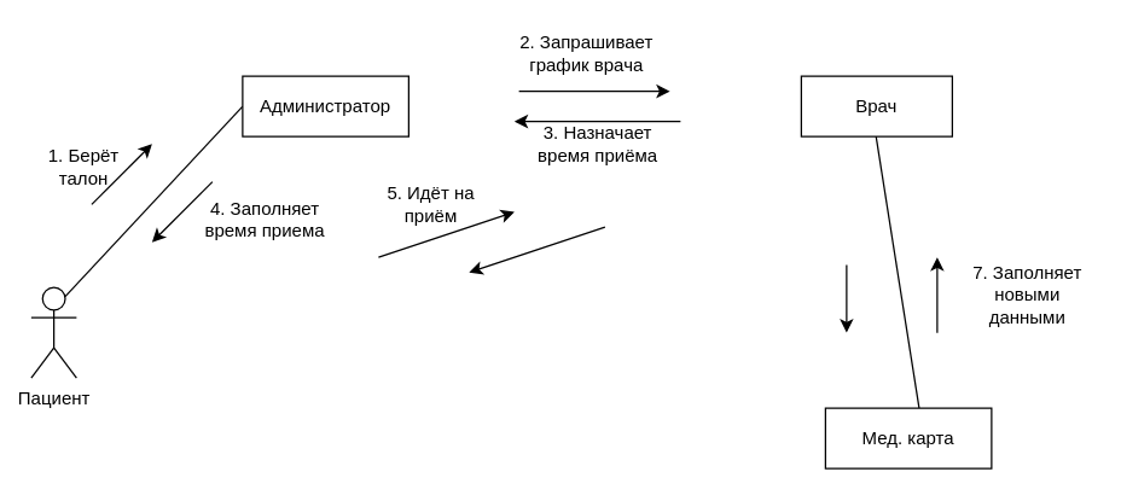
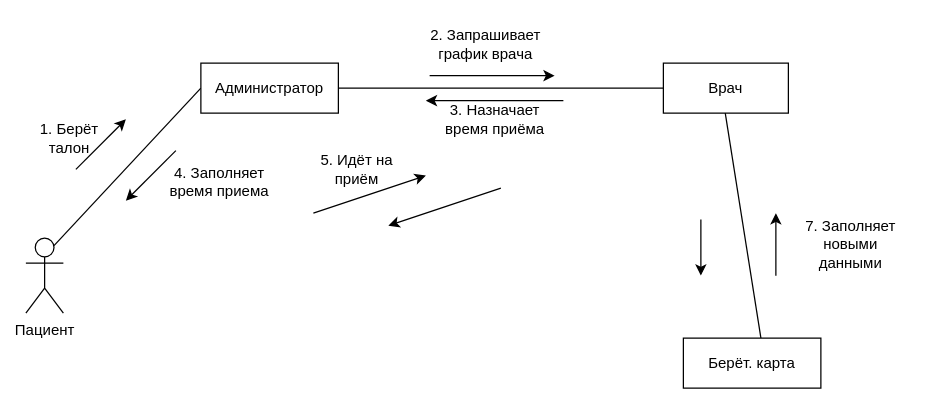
  <mxCell id="0" />
  <mxCell id="1" parent="0" />
  <mxCell id="2" value="Пациент" style="shape=umlActor;verticalLabelPosition=bottom;verticalAlign=top;html=1;outlineConnect=0;" parent="1" vertex="1"><mxGeometry x="20" y="190" width="30" height="60" as="geometry" /></mxCell>
  <mxCell id="3" value="" style="endArrow=none;html=1;rounded=0;exitX=0.75;exitY=0.1;exitDx=0;exitDy=0;exitPerimeter=0;" parent="1" source="2" edge="1"><mxGeometry width="50" height="50" relative="1" as="geometry"><mxPoint x="110" y="120" as="sourcePoint" /><mxPoint x="160" y="70" as="targetPoint" /></mxGeometry></mxCell>
  <mxCell id="4" value="Администратор" style="rounded=0;whiteSpace=wrap;html=1;" parent="1" vertex="1"><mxGeometry x="160" y="50" width="110" height="40" as="geometry" /></mxCell>
+ <mxCell id="5" value="" style="endArrow=none;html=1;rounded=0;exitX=1;exitY=0.5;exitDx=0;exitDy=0;entryX=0;entryY=0.5;entryDx=0;entryDy=0;" parent="1" source="4" target="6" edge="1"><mxGeometry width="50" height="50" relative="1" as="geometry"><mxPoint x="312" y="69.5" as="sourcePoint" /><mxPoint x="462" y="69.5" as="targetPoint" /></mxGeometry></mxCell>
  <mxCell id="6" value="Врач" style="rounded=0;whiteSpace=wrap;html=1;" parent="1" vertex="1"><mxGeometry x="530" y="50" width="100" height="40" as="geometry" /></mxCell>
  <mxCell id="7" value="" style="endArrow=none;html=1;rounded=0;exitX=0.564;exitY=0;exitDx=0;exitDy=0;exitPerimeter=0;" parent="1" source="8" edge="1"><mxGeometry width="50" height="50" relative="1" as="geometry"><mxPoint x="579.5" y="170" as="sourcePoint" /><mxPoint x="579.5" y="90" as="targetPoint" /></mxGeometry></mxCell>
- <mxCell id="8" value="Мед. карта" style="rounded=0;whiteSpace=wrap;html=1;" parent="1" vertex="1"><mxGeometry x="546" y="270" width="110" height="40" as="geometry" /></mxCell>
+ <mxCell id="8" value="Берёт. карта" style="rounded=0;whiteSpace=wrap;html=1;" parent="1" vertex="1"><mxGeometry x="546" y="270" width="110" height="40" as="geometry" /></mxCell>
  <mxCell id="9" value="" style="endArrow=classic;html=1;rounded=0;" parent="1" edge="1"><mxGeometry width="50" height="50" relative="1" as="geometry"><mxPoint x="60" y="135" as="sourcePoint" /><mxPoint x="100" y="95" as="targetPoint" /></mxGeometry></mxCell>
  <mxCell id="10" value="1. Берёт талон" style="text;html=1;strokeColor=none;fillColor=none;align=center;verticalAlign=middle;whiteSpace=wrap;rounded=0;" parent="1" vertex="1"><mxGeometry x="25" y="95" width="60" height="30" as="geometry" /></mxCell>
  <mxCell id="11" value="" style="endArrow=classic;html=1;rounded=0;" parent="1" edge="1"><mxGeometry width="50" height="50" relative="1" as="geometry"><mxPoint x="343" y="60" as="sourcePoint" /><mxPoint x="443" y="60" as="targetPoint" /></mxGeometry></mxCell>
  <mxCell id="12" value="2. Запрашивает график врача" style="text;html=1;strokeColor=none;fillColor=none;align=center;verticalAlign=middle;whiteSpace=wrap;rounded=0;" parent="1" vertex="1"><mxGeometry x="326" y="20" width="124" height="30" as="geometry" /></mxCell>
  <mxCell id="13" value="7. Заполняет новыми данными" style="text;html=1;strokeColor=none;fillColor=none;align=center;verticalAlign=middle;whiteSpace=wrap;rounded=0;" parent="1" vertex="1"><mxGeometry x="640" y="180" width="80" height="30" as="geometry" /></mxCell>
  <mxCell id="14" value="" style="endArrow=classic;html=1;rounded=0;" parent="1" edge="1"><mxGeometry width="50" height="50" relative="1" as="geometry"><mxPoint x="560" y="175" as="sourcePoint" /><mxPoint x="560" y="220" as="targetPoint" /></mxGeometry></mxCell>
  <mxCell id="15" value="" style="endArrow=classic;html=1;rounded=0;" parent="1" edge="1"><mxGeometry width="50" height="50" relative="1" as="geometry"><mxPoint x="620" y="220" as="sourcePoint" /><mxPoint x="620" y="170" as="targetPoint" /></mxGeometry></mxCell>
  <mxCell id="16" style="edgeStyle=orthogonalEdgeStyle;rounded=0;orthogonalLoop=1;jettySize=auto;html=1;exitX=0.5;exitY=1;exitDx=0;exitDy=0;" parent="1" source="13" target="13" edge="1"><mxGeometry relative="1" as="geometry" /></mxCell>
  <mxCell id="17" value="" style="endArrow=classic;html=1;rounded=0;" parent="1" edge="1"><mxGeometry width="50" height="50" relative="1" as="geometry"><mxPoint x="400" y="150" as="sourcePoint" /><mxPoint x="310" y="180" as="targetPoint" /><Array as="points" /></mxGeometry></mxCell>
  <mxCell id="18" value="" style="endArrow=classic;html=1;rounded=0;" parent="1" edge="1"><mxGeometry width="50" height="50" relative="1" as="geometry"><mxPoint x="450" y="80" as="sourcePoint" /><mxPoint x="340" y="80" as="targetPoint" /></mxGeometry></mxCell>
  <mxCell id="19" value="3. Назначает время приёма" style="text;html=1;strokeColor=none;fillColor=none;align=center;verticalAlign=middle;whiteSpace=wrap;rounded=0;" parent="1" vertex="1"><mxGeometry x="350" y="80" width="91.25" height="30" as="geometry" /></mxCell>
  <mxCell id="20" value="" style="endArrow=classic;html=1;rounded=0;" parent="1" edge="1"><mxGeometry width="50" height="50" relative="1" as="geometry"><mxPoint x="140" y="120" as="sourcePoint" /><mxPoint x="100" y="160" as="targetPoint" /></mxGeometry></mxCell>
  <mxCell id="21" value="4. Заполняет время приема" style="text;html=1;strokeColor=none;fillColor=none;align=center;verticalAlign=middle;whiteSpace=wrap;rounded=0;" parent="1" vertex="1"><mxGeometry x="130" y="130" width="90" height="30" as="geometry" /></mxCell>
  <mxCell id="22" value="5. Идёт на приём" style="text;html=1;strokeColor=none;fillColor=none;align=center;verticalAlign=middle;whiteSpace=wrap;rounded=0;" parent="1" vertex="1"><mxGeometry x="240" y="130" width="90" height="10" as="geometry" /></mxCell>
  <mxCell id="23" value="" style="endArrow=classic;html=1;rounded=0;" parent="1" edge="1"><mxGeometry width="50" height="50" relative="1" as="geometry"><mxPoint x="250" y="170" as="sourcePoint" /><mxPoint x="340" y="140" as="targetPoint" /></mxGeometry></mxCell>
